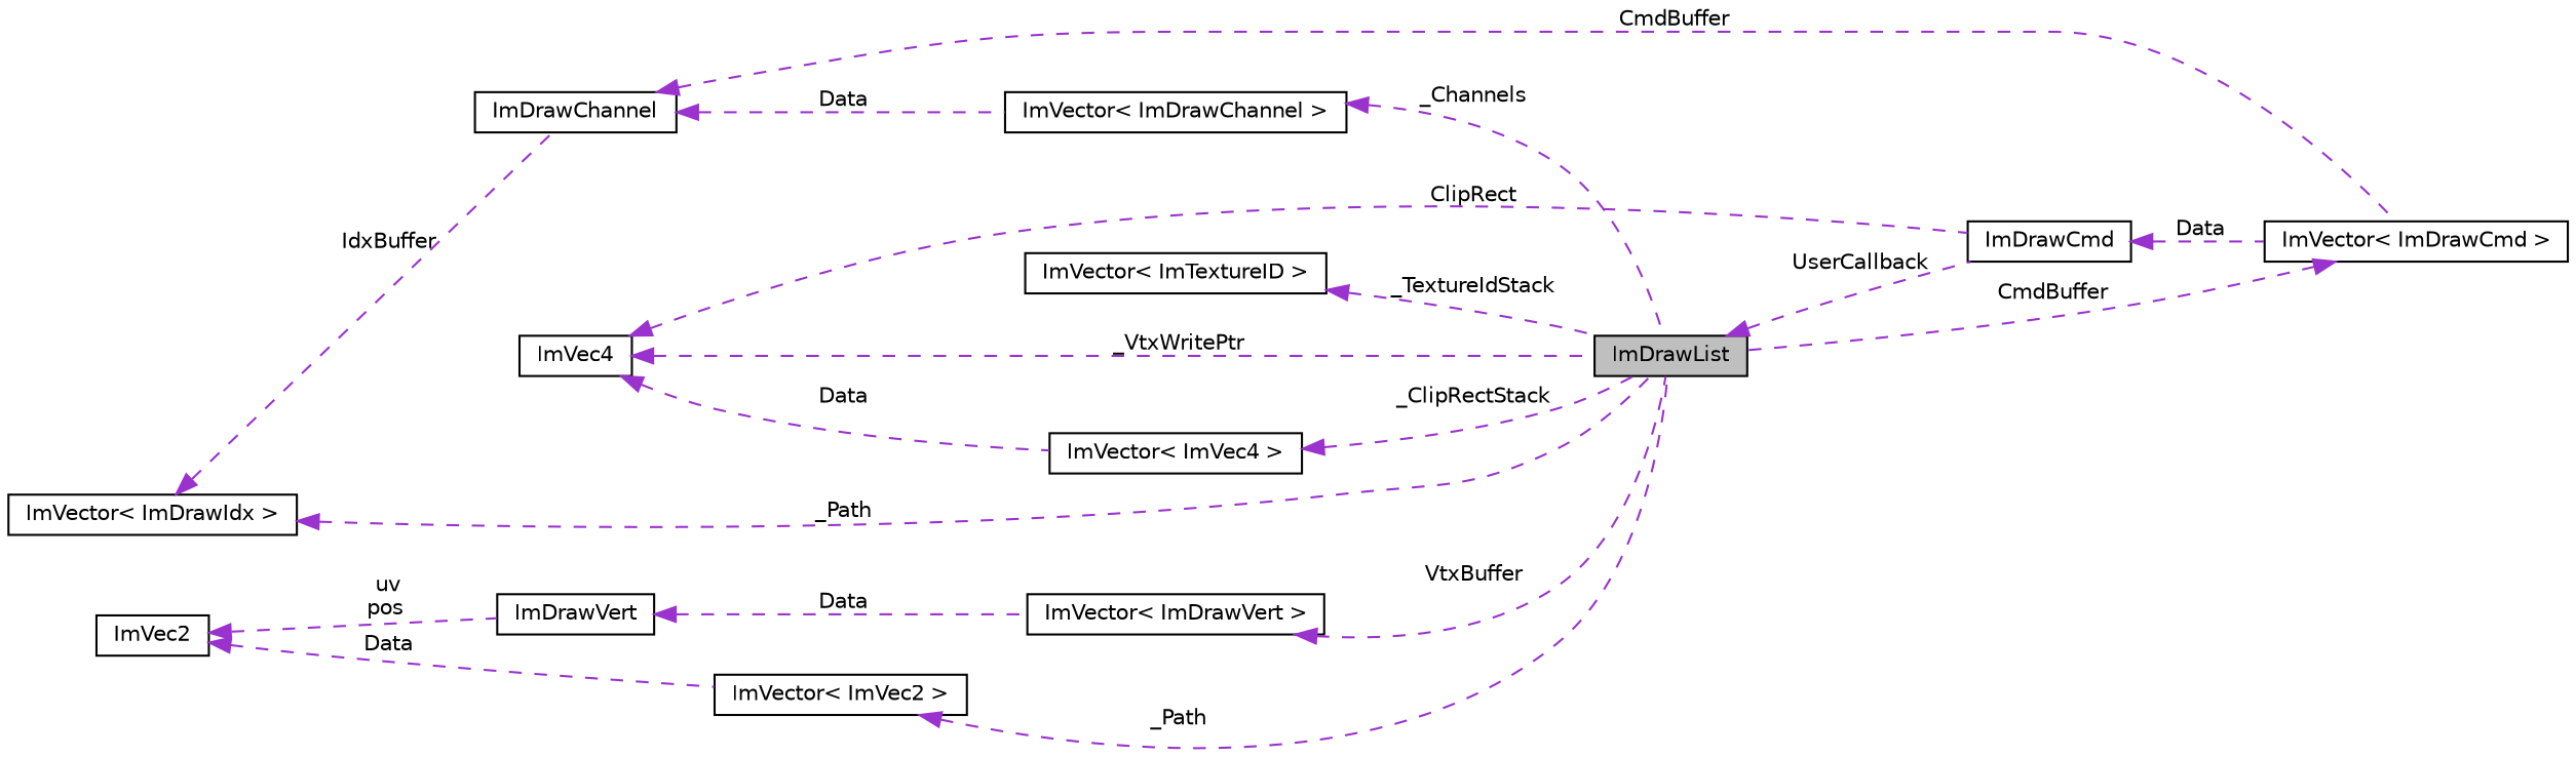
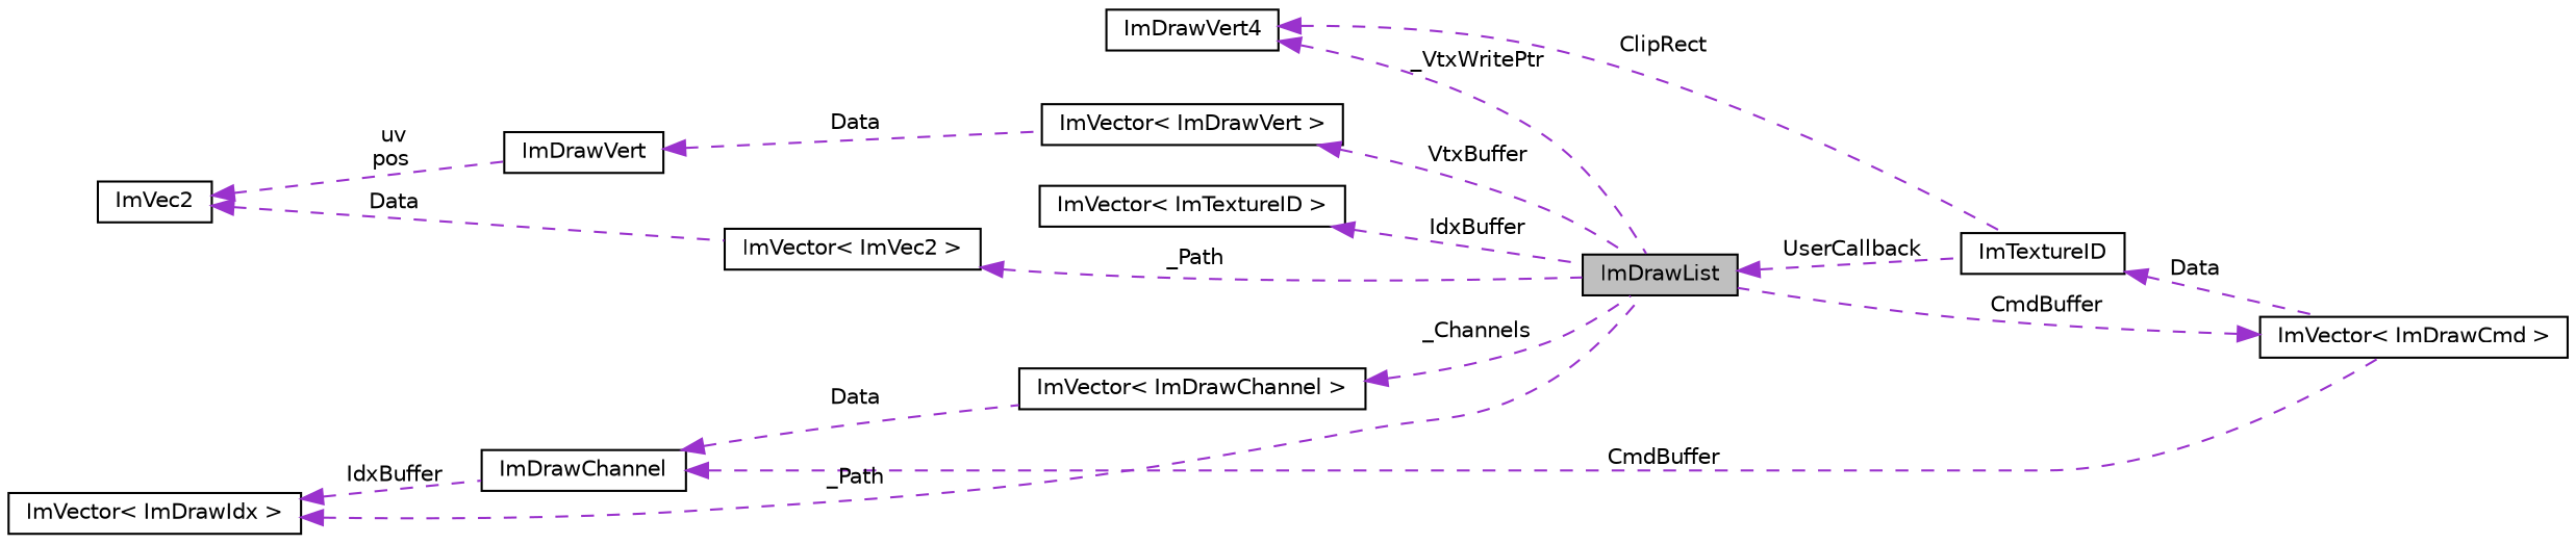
  digraph {
    rankdir=LR
    node [color=black fillcolor=white fontname=Helvetica fontsize=10 shape=record style=filled]
    edge [color=darkorchid3 dir=back fontname=Helvetica fontsize=10 labelfontname=Helvetica labelfontsize=10 style=dashed]
    n1 [fillcolor=grey75 fontcolor=black height=0.2 label=ImDrawList width=0.4]
-   n2 [height=0.2 label=ImDrawCmd width=0.4]
+   n2 [height=0.2 label=ImTextureID width=0.4]
    n3 [height=0.2 label="ImVector\< ImDrawCmd \>" width=0.4]
-   n4 [height=0.2 label="ImVector\< ImVec4 \>" width=0.4]
-   n5 [height=0.2 label=ImVec4 width=0.4]
+   n5 [height=0.2 label=ImDrawVert4 width=0.4]
    n6 [height=0.2 label="ImVector\< ImDrawVert \>" width=0.4]
    n7 [height=0.2 label=ImDrawVert width=0.4]
    n8 [height=0.2 label=ImVec2 width=0.4]
    n9 [height=0.2 label="ImVector\< ImVec2 \>" width=0.4]
    n10 [height=0.2 label="ImVector\< ImDrawChannel \>" width=0.4]
    n11 [height=0.2 label=ImDrawChannel width=0.4]
    n12 [height=0.2 label="ImVector\< ImDrawIdx \>" width=0.4]
    n13 [height=0.2 label="ImVector\< ImTextureID \>" width=0.4]
    n1 -> n2 [label=" UserCallback"]
    n2 -> n3 [label=" Data"]
    n3 -> n1 [label=" CmdBuffer"]
-   n4 -> n1 [label=" _ClipRectStack"]
    n5 -> n1 [label=" _VtxWritePtr"]
    n5 -> n2 [label=" ClipRect"]
-   n5 -> n4 [label=" Data"]
    n6 -> n1 [label=" VtxBuffer"]
    n7 -> n6 [label=" Data"]
    n8 -> n7 [label=" uv\npos"]
    n8 -> n9 [label=" Data"]
    n9 -> n1 [label=" _Path"]
    n10 -> n1 [label=" _Channels"]
    n11 -> n3 [label=" CmdBuffer"]
    n11 -> n10 [label=" Data"]
    n12 -> n1 [label=" _Path"]
    n12 -> n11 [label=" IdxBuffer"]
-   n13 -> n1 [label=" _TextureIdStack"]
+   n13 -> n1 [label=" IdxBuffer"]
  }
